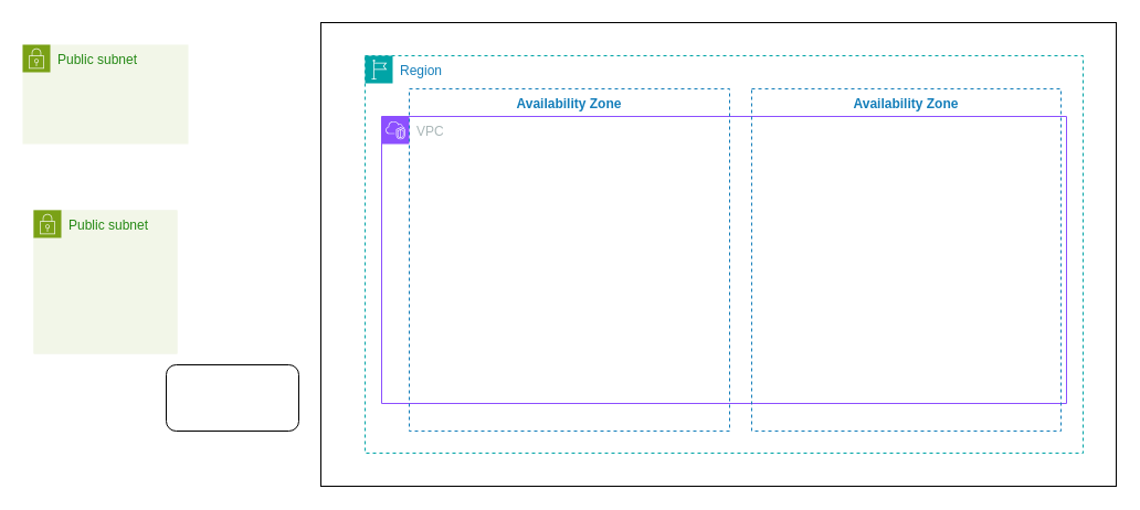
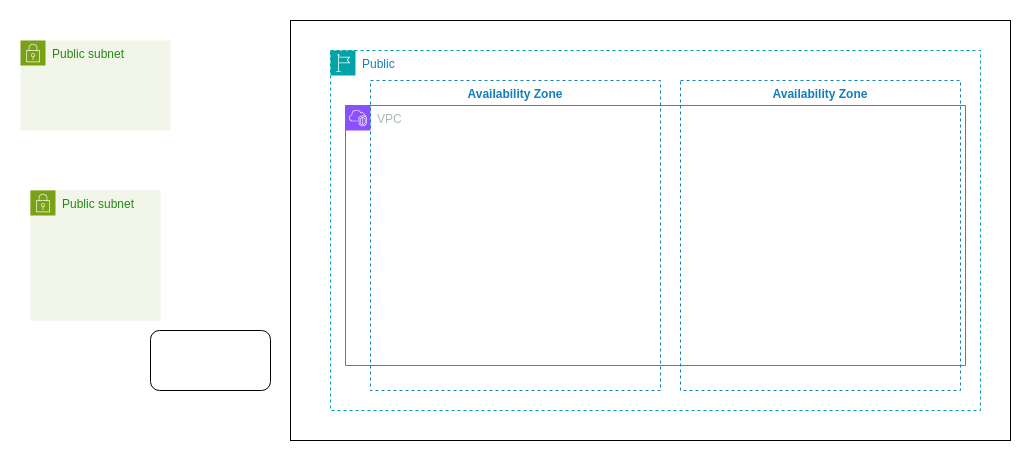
  <mxCell id="0" />
  <mxCell id="1" parent="0" />
  <mxCell id="2" value="" style="rounded=0;whiteSpace=wrap;html=1;" vertex="1" parent="1"><mxGeometry x="290" y="20" width="720" height="420" as="geometry" /></mxCell>
- <mxCell id="3" value="Region" style="points=[[0,0],[0.25,0],[0.5,0],[0.75,0],[1,0],[1,0.25],[1,0.5],[1,0.75],[1,1],[0.75,1],[0.5,1],[0.25,1],[0,1],[0,0.75],[0,0.5],[0,0.25]];outlineConnect=0;gradientColor=none;html=1;whiteSpace=wrap;fontSize=12;fontStyle=0;container=1;pointerEvents=0;collapsible=0;recursiveResize=0;shape=mxgraph.aws4.group;grIcon=mxgraph.aws4.group_region;strokeColor=#00A4A6;fillColor=none;verticalAlign=top;align=left;spacingLeft=30;fontColor=#147EBA;dashed=1;" vertex="1" parent="1"><mxGeometry x="330" y="50" width="650" height="360" as="geometry" /></mxCell>
+ <mxCell id="3" value="Public" style="points=[[0,0],[0.25,0],[0.5,0],[0.75,0],[1,0],[1,0.25],[1,0.5],[1,0.75],[1,1],[0.75,1],[0.5,1],[0.25,1],[0,1],[0,0.75],[0,0.5],[0,0.25]];outlineConnect=0;gradientColor=none;html=1;whiteSpace=wrap;fontSize=12;fontStyle=0;container=1;pointerEvents=0;collapsible=0;recursiveResize=0;shape=mxgraph.aws4.group;grIcon=mxgraph.aws4.group_region;strokeColor=#00A4A6;fillColor=none;verticalAlign=top;align=left;spacingLeft=30;fontColor=#147EBA;dashed=1;" vertex="1" parent="1"><mxGeometry x="330" y="50" width="650" height="360" as="geometry" /></mxCell>
  <mxCell id="4" value="VPC" style="points=[[0,0],[0.25,0],[0.5,0],[0.75,0],[1,0],[1,0.25],[1,0.5],[1,0.75],[1,1],[0.75,1],[0.5,1],[0.25,1],[0,1],[0,0.75],[0,0.5],[0,0.25]];outlineConnect=0;gradientColor=none;html=1;whiteSpace=wrap;fontSize=12;fontStyle=0;container=1;pointerEvents=0;collapsible=0;recursiveResize=0;shape=mxgraph.aws4.group;grIcon=mxgraph.aws4.group_vpc2;strokeColor=#8C4FFF;fillColor=none;verticalAlign=top;align=left;spacingLeft=30;fontColor=#AAB7B8;dashed=0;" vertex="1" parent="3"><mxGeometry x="15" y="55" width="620" height="260" as="geometry" /></mxCell>
  <mxCell id="5" value="Availability Zone" style="fillColor=none;strokeColor=#147EBA;dashed=1;verticalAlign=top;fontStyle=1;fontColor=#147EBA;whiteSpace=wrap;html=1;" vertex="1" parent="1"><mxGeometry x="370" y="80" width="290" height="310" as="geometry" /></mxCell>
  <mxCell id="6" value="&lt;b&gt;Availability Zone&lt;/b&gt;" style="fillColor=none;strokeColor=#147EBA;dashed=1;verticalAlign=top;fontStyle=0;fontColor=#147EBA;whiteSpace=wrap;html=1;" vertex="1" parent="1"><mxGeometry x="680" y="80" width="280" height="310" as="geometry" /></mxCell>
  <mxCell id="7" value="" style="rounded=1;whiteSpace=wrap;html=1;" vertex="1" parent="1"><mxGeometry x="150" y="330" width="120" height="60" as="geometry" /></mxCell>
  <mxCell id="8" value="Public subnet" style="points=[[0,0],[0.25,0],[0.5,0],[0.75,0],[1,0],[1,0.25],[1,0.5],[1,0.75],[1,1],[0.75,1],[0.5,1],[0.25,1],[0,1],[0,0.75],[0,0.5],[0,0.25]];outlineConnect=0;gradientColor=none;html=1;whiteSpace=wrap;fontSize=12;fontStyle=0;container=1;pointerEvents=0;collapsible=0;recursiveResize=0;shape=mxgraph.aws4.group;grIcon=mxgraph.aws4.group_security_group;grStroke=0;strokeColor=#7AA116;fillColor=#F2F6E8;verticalAlign=top;align=left;spacingLeft=30;fontColor=#248814;dashed=0;" vertex="1" parent="1"><mxGeometry x="30" y="190" width="130" height="130" as="geometry" /></mxCell>
  <mxCell id="9" value="Public subnet" style="points=[[0,0],[0.25,0],[0.5,0],[0.75,0],[1,0],[1,0.25],[1,0.5],[1,0.75],[1,1],[0.75,1],[0.5,1],[0.25,1],[0,1],[0,0.75],[0,0.5],[0,0.25]];outlineConnect=0;gradientColor=none;html=1;whiteSpace=wrap;fontSize=12;fontStyle=0;container=1;pointerEvents=0;collapsible=0;recursiveResize=0;shape=mxgraph.aws4.group;grIcon=mxgraph.aws4.group_security_group;grStroke=0;strokeColor=#7AA116;fillColor=#F2F6E8;verticalAlign=top;align=left;spacingLeft=30;fontColor=#248814;dashed=0;" vertex="1" parent="1"><mxGeometry x="30" y="190" width="130" height="130" as="geometry" /></mxCell>
  <mxCell id="10" value="Public subnet" style="points=[[0,0],[0.25,0],[0.5,0],[0.75,0],[1,0],[1,0.25],[1,0.5],[1,0.75],[1,1],[0.75,1],[0.5,1],[0.25,1],[0,1],[0,0.75],[0,0.5],[0,0.25]];outlineConnect=0;gradientColor=none;html=1;whiteSpace=wrap;fontSize=12;fontStyle=0;container=1;pointerEvents=0;collapsible=0;recursiveResize=0;shape=mxgraph.aws4.group;grIcon=mxgraph.aws4.group_security_group;grStroke=0;strokeColor=#7AA116;fillColor=#F2F6E8;verticalAlign=top;align=left;spacingLeft=30;fontColor=#248814;dashed=0;" vertex="1" parent="1"><mxGeometry x="20" y="40" width="150" height="90" as="geometry" /></mxCell>
